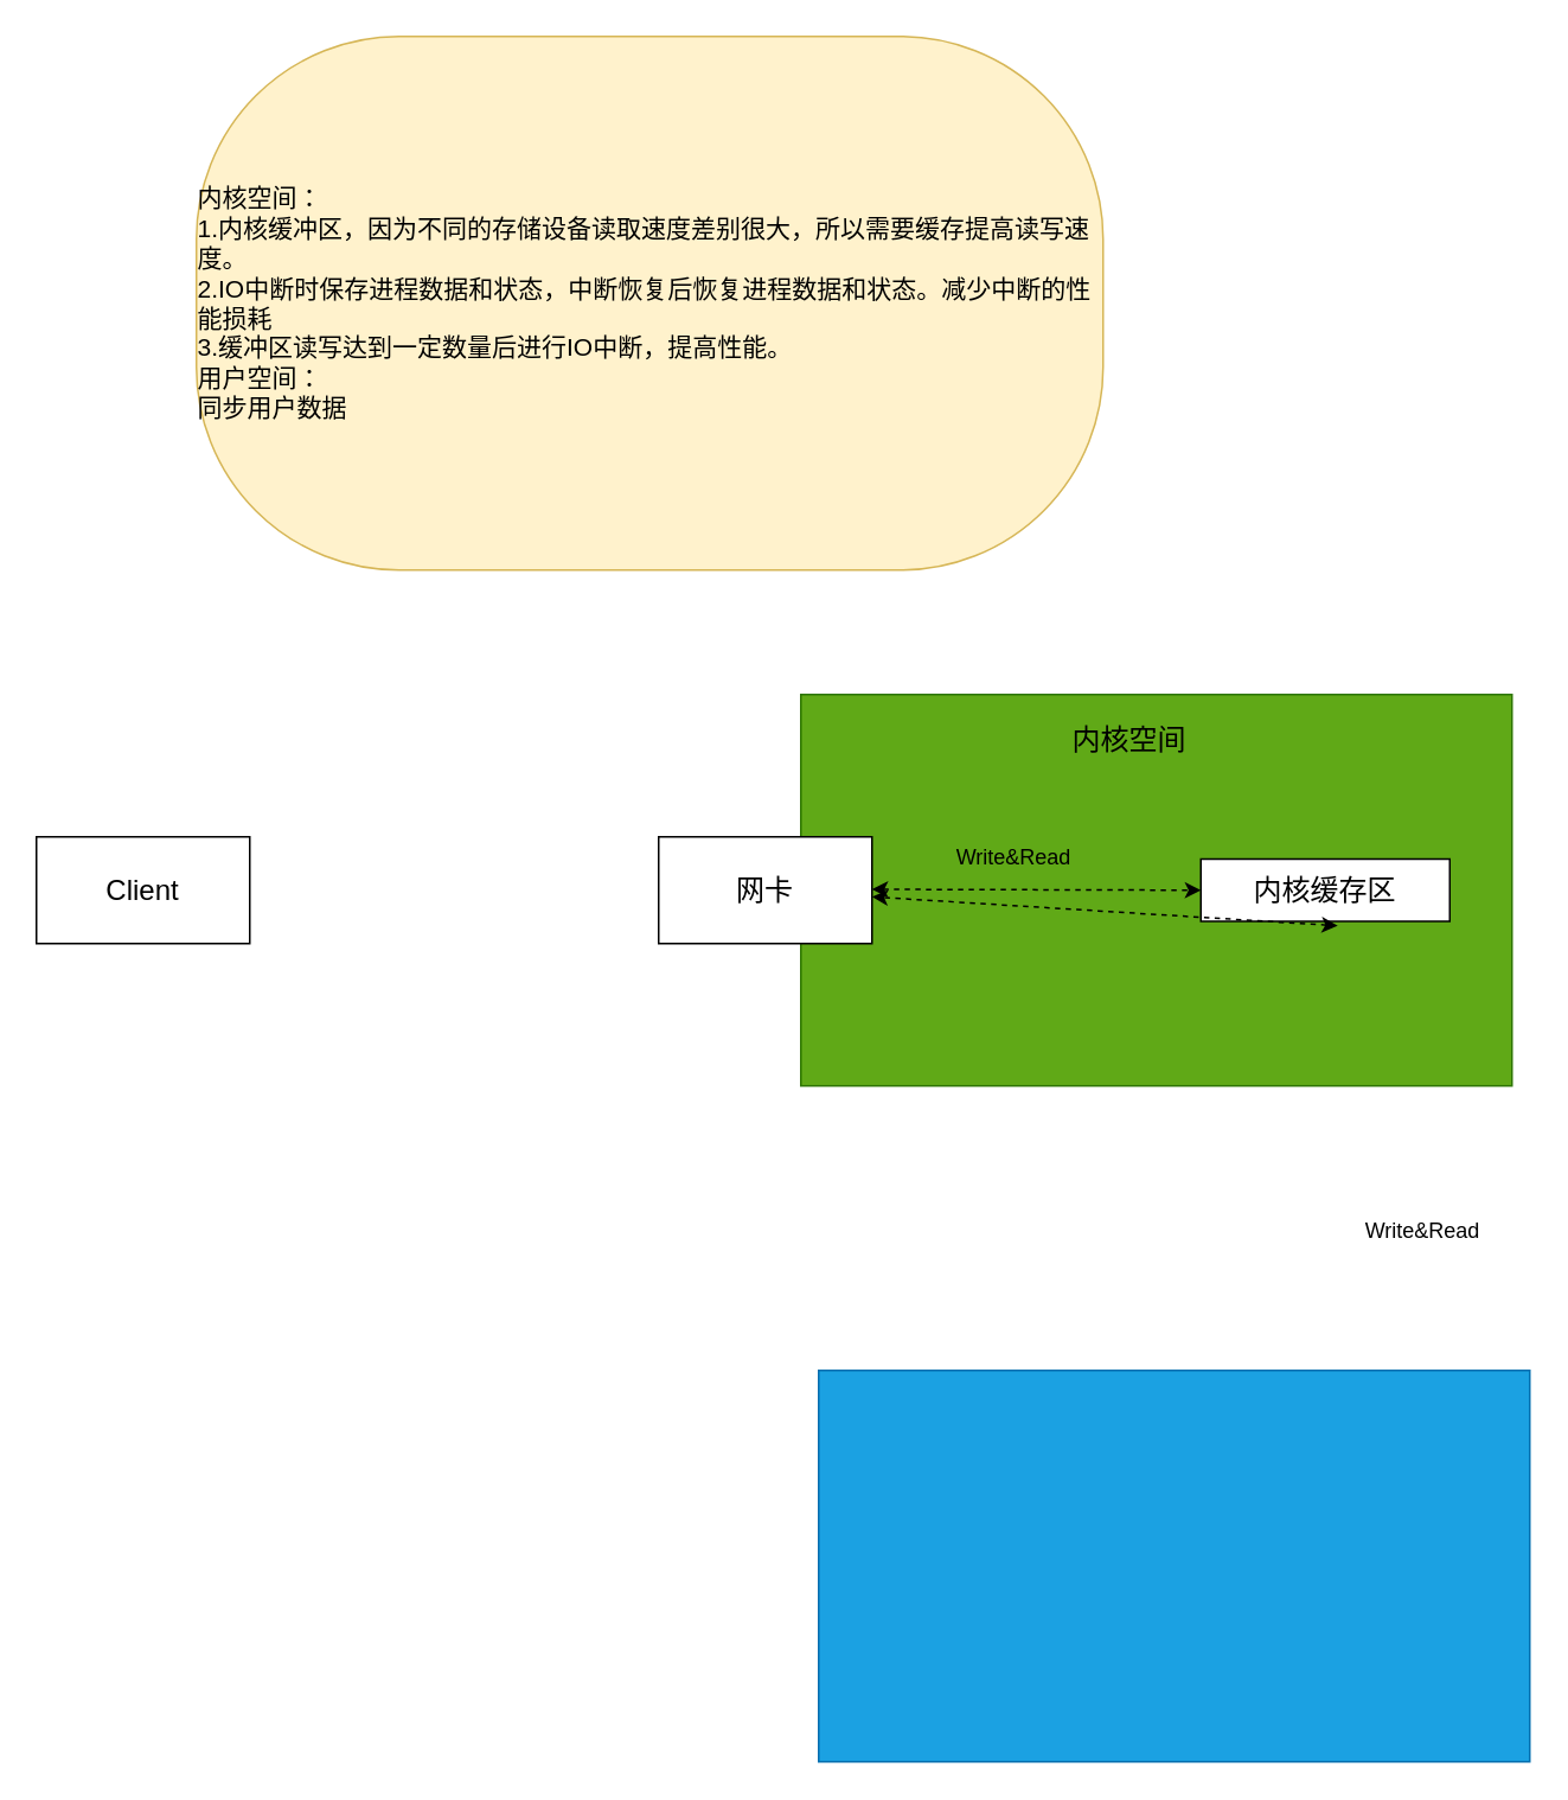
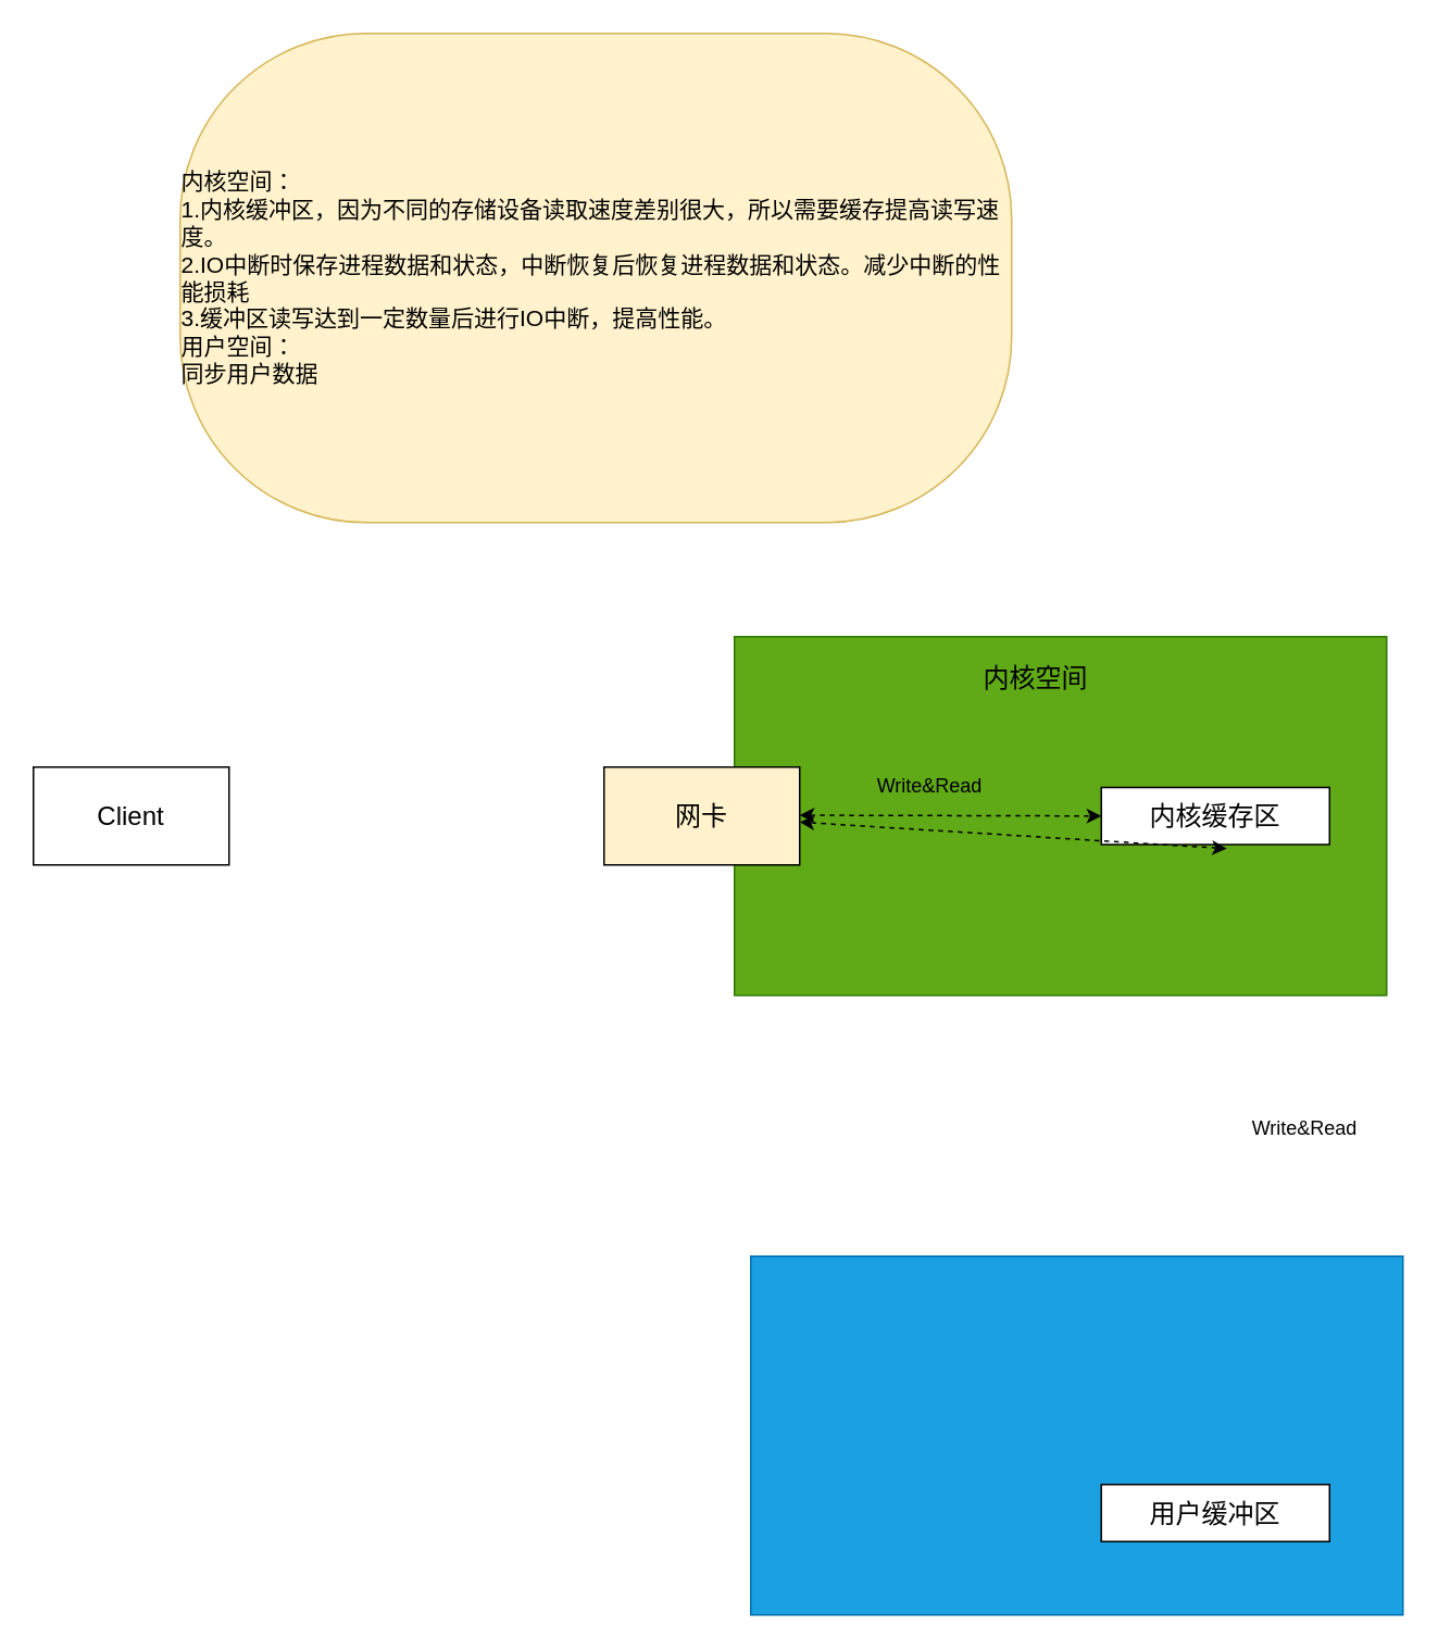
  <mxCell id="0" />
  <mxCell id="1" parent="0" />
  <mxCell id="2" value="&lt;div style=&quot;text-align: left&quot;&gt;&lt;span style=&quot;font-size: 14px&quot;&gt;内核空间：&lt;/span&gt;&lt;/div&gt;&lt;div style=&quot;text-align: left&quot;&gt;&lt;span style=&quot;font-size: 14px&quot;&gt;1.内核缓冲区，因为不同的存储设备读取速度差别很大，所以需要缓存提高读写速度。&lt;/span&gt;&lt;/div&gt;&lt;div style=&quot;text-align: left&quot;&gt;&lt;span style=&quot;font-size: 14px&quot;&gt;2.IO中断时保存进程数据和状态，中断恢复后恢复进程数据和状态。减少中断的性能损耗&lt;/span&gt;&lt;/div&gt;&lt;div style=&quot;text-align: left&quot;&gt;&lt;span style=&quot;font-size: 14px&quot;&gt;3.缓冲区读写达到一定数量后进行IO中断，提高性能。&lt;/span&gt;&lt;/div&gt;&lt;font style=&quot;font-size: 14px&quot;&gt;&lt;div style=&quot;text-align: left&quot;&gt;&lt;span&gt;用户空间：&lt;/span&gt;&lt;/div&gt;&lt;div style=&quot;text-align: left&quot;&gt;同步用户数据&lt;/div&gt;&lt;/font&gt;" style="rounded=1;whiteSpace=wrap;html=1;arcSize=38;fillColor=#fff2cc;strokeColor=#d6b656;" vertex="1" parent="1"><mxGeometry x="110" y="20" width="510" height="300" as="geometry" /></mxCell>
  <mxCell id="3" value="" style="rounded=0;whiteSpace=wrap;html=1;fontSize=16;fillColor=#60a917;strokeColor=#2D7600;fontColor=#ffffff;" vertex="1" parent="1"><mxGeometry x="450" y="390" width="400" height="220" as="geometry" /></mxCell>
  <mxCell id="4" value="" style="rounded=0;whiteSpace=wrap;html=1;fontSize=16;fillColor=#1ba1e2;strokeColor=#006EAF;fontColor=#ffffff;" vertex="1" parent="1"><mxGeometry x="460" y="770" width="400" height="220" as="geometry" /></mxCell>
  <mxCell id="5" value="Client" style="rounded=0;whiteSpace=wrap;html=1;fontSize=16;" vertex="1" parent="1"><mxGeometry x="20" y="470" width="120" height="60" as="geometry" /></mxCell>
- <mxCell id="6" value="网卡" style="rounded=0;whiteSpace=wrap;html=1;fontSize=16;" vertex="1" parent="1"><mxGeometry x="370" y="470" width="120" height="60" as="geometry" /></mxCell>
+ <mxCell id="6" value="网卡" style="rounded=0;whiteSpace=wrap;html=1;fontSize=16;fillColor=#fff2cc;" vertex="1" parent="1"><mxGeometry x="370" y="470" width="120" height="60" as="geometry" /></mxCell>
  <mxCell id="7" value="内核空间" style="text;html=1;strokeColor=none;fillColor=none;align=center;verticalAlign=middle;whiteSpace=wrap;rounded=0;fontSize=16;" vertex="1" parent="1"><mxGeometry x="595" y="410" width="80" height="10" as="geometry" /></mxCell>
  <mxCell id="8" value="内核缓存区" style="rounded=0;whiteSpace=wrap;html=1;fontSize=16;" vertex="1" parent="1"><mxGeometry x="675" y="482.5" width="140" height="35" as="geometry" /></mxCell>
  <mxCell id="9" value="&lt;font style=&quot;font-size: 12px&quot;&gt;Write&amp;amp;Read&lt;/font&gt;" style="text;html=1;strokeColor=none;fillColor=none;align=center;verticalAlign=middle;whiteSpace=wrap;rounded=0;fontSize=16;" vertex="1" parent="1"><mxGeometry x="550" y="470" width="40" height="20" as="geometry" /></mxCell>
+ <mxCell id="10" value="用户缓冲区" style="rounded=0;whiteSpace=wrap;html=1;fontSize=16;" vertex="1" parent="1"><mxGeometry x="675" y="910" width="140" height="35" as="geometry" /></mxCell>
  <mxCell id="11" value="" style="endArrow=classic;startArrow=classic;html=1;dashed=1;fontSize=16;exitX=1;exitY=0.5;exitDx=0;exitDy=0;entryX=0;entryY=0.5;entryDx=0;entryDy=0;" edge="1" parent="1" target="8"><mxGeometry width="50" height="50" relative="1" as="geometry"><mxPoint x="490" y="499.5" as="sourcePoint" /><mxPoint x="670" y="500" as="targetPoint" /></mxGeometry></mxCell>
  <mxCell id="12" value="" style="endArrow=classic;startArrow=classic;html=1;dashed=1;fontSize=16;exitX=0.55;exitY=1.071;exitDx=0;exitDy=0;exitPerimeter=0;" edge="1" parent="1" source="8" target="6"><mxGeometry width="50" height="50" relative="1" as="geometry"><mxPoint x="650" y="710" as="sourcePoint" /><mxPoint x="880" y="710" as="targetPoint" /></mxGeometry></mxCell>
  <mxCell id="13" value="&lt;font style=&quot;font-size: 12px&quot;&gt;Write&amp;amp;Read&lt;/font&gt;" style="text;html=1;strokeColor=none;fillColor=none;align=center;verticalAlign=middle;whiteSpace=wrap;rounded=0;fontSize=16;" vertex="1" parent="1"><mxGeometry x="780" y="680" width="40" height="20" as="geometry" /></mxCell>
